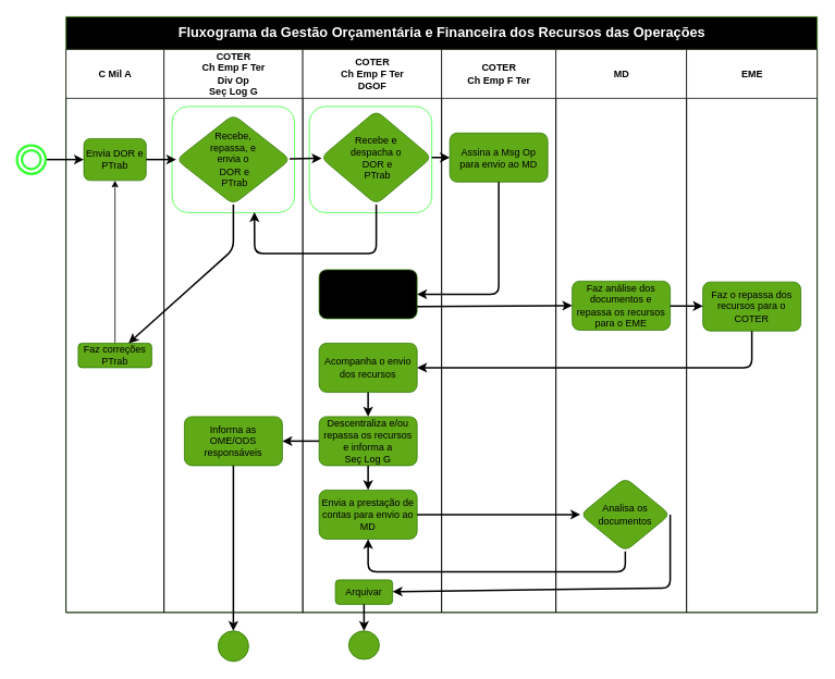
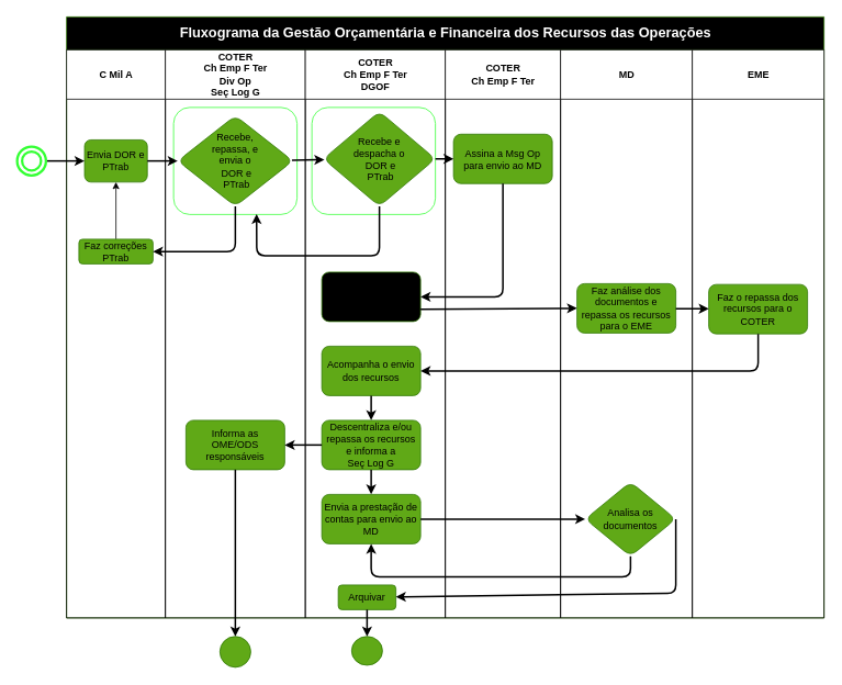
  <mxCell id="0" />
  <mxCell id="1" parent="0" />
  <mxCell id="2" value="&lt;font style=&quot;font-size: 17px&quot;&gt;Fluxograma da Gestão Orçamentária e Financeira dos Recursos das Operações&lt;/font&gt;" style="swimlane;childLayout=stackLayout;resizeParent=1;resizeParentMax=0;startSize=40;rounded=0;shadow=0;sketch=0;html=1;fillColor=#000000;fontColor=#ffffff;fontSize=17;strokeColor=#2D7600;strokeWidth=1;" parent="1" vertex="1"><mxGeometry x="80" y="20" width="920" height="730" as="geometry" /></mxCell>
  <mxCell id="3" value="&lt;font style=&quot;font-size: 12px&quot;&gt;C Mil A&lt;/font&gt;" style="swimlane;startSize=60;rounded=0;shadow=0;sketch=0;html=1;strokeColor=#000000;" parent="2" vertex="1"><mxGeometry y="40" width="120" height="690" as="geometry" /></mxCell>
  <mxCell id="4" value="&lt;font color=&quot;#000000&quot;&gt;Envia DOR e PTrab&lt;/font&gt;" style="whiteSpace=wrap;html=1;rounded=1;shadow=0;sketch=0;glass=0;fillColor=#60a917;fontColor=#ffffff;strokeColor=#2D7600;" parent="3" vertex="1"><mxGeometry x="21.88" y="109.38" width="76.25" height="51.25" as="geometry" /></mxCell>
  <mxCell id="5" style="edgeStyle=none;html=1;entryX=0.5;entryY=1;entryDx=0;entryDy=0;fontColor=#007FFF;" parent="3" source="6" target="4" edge="1"><mxGeometry relative="1" as="geometry" /></mxCell>
- <mxCell id="6" value="&lt;font color=&quot;#000000&quot;&gt;Faz correções&lt;br&gt;PTrab&lt;/font&gt;" style="whiteSpace=wrap;html=1;fillColor=#60a917;strokeColor=#2D7600;fontColor=#ffffff;rounded=1;shadow=0;sketch=0;glass=0;" parent="3" vertex="1"><mxGeometry x="15" y="360" width="90" height="30" as="geometry" /></mxCell>
+ <mxCell id="6" value="&lt;font color=&quot;#000000&quot;&gt;Faz correções&lt;br&gt;PTrab&lt;/font&gt;" style="whiteSpace=wrap;html=1;fillColor=#60a917;strokeColor=#2D7600;fontColor=#ffffff;rounded=1;shadow=0;sketch=0;glass=0;" parent="3" vertex="1"><mxGeometry x="15" y="230" width="90" height="30" as="geometry" /></mxCell>
  <mxCell id="7" value="COTER&lt;br&gt;Ch Emp F Ter&lt;br&gt;Div Op&lt;br&gt;Seç Log G" style="swimlane;startSize=60;rounded=0;shadow=0;sketch=0;html=1;strokeColor=#000000;strokeWidth=1;" parent="2" vertex="1"><mxGeometry x="120" y="40" width="170" height="690" as="geometry" /></mxCell>
  <mxCell id="8" value="" style="rounded=1;whiteSpace=wrap;html=1;strokeColor=#33FF33;strokeWidth=1;" parent="7" vertex="1"><mxGeometry x="10" y="70" width="150" height="130" as="geometry" /></mxCell>
  <mxCell id="9" value="&lt;font color=&quot;#000000&quot;&gt;Recebe,&lt;br&gt;repassa, e&lt;br&gt;envia o&lt;br&gt;&amp;nbsp;DOR e&lt;br&gt;&amp;nbsp;PTrab&lt;/font&gt;" style="rhombus;whiteSpace=wrap;html=1;fillColor=#60a917;strokeColor=#2D7600;fontColor=#ffffff;rounded=1;shadow=0;sketch=0;glass=0;" parent="7" vertex="1"><mxGeometry x="15" y="80" width="140" height="110" as="geometry" /></mxCell>
  <mxCell id="10" value="&lt;font color=&quot;#000000&quot;&gt;Informa as &lt;br&gt;OME/ODS&lt;br&gt;responsáveis&lt;/font&gt;" style="whiteSpace=wrap;html=1;fillColor=#60a917;strokeColor=#2D7600;fontColor=#ffffff;rounded=1;shadow=0;sketch=0;glass=0;" parent="7" vertex="1"><mxGeometry x="25" y="450" width="120" height="60" as="geometry" /></mxCell>
  <mxCell id="11" value="COTER&lt;br&gt;Ch Emp F Ter&lt;br&gt;DGOF" style="swimlane;startSize=60;rounded=0;shadow=0;sketch=0;html=1;strokeWidth=1;" parent="2" vertex="1"><mxGeometry x="290" y="40" width="170" height="690" as="geometry" /></mxCell>
  <mxCell id="12" value="" style="rounded=1;whiteSpace=wrap;html=1;strokeColor=#33FF33;strokeWidth=1;" parent="11" vertex="1"><mxGeometry x="8" y="70.01" width="150" height="130" as="geometry" /></mxCell>
  <mxCell id="13" value="&lt;font color=&quot;#000000&quot;&gt;&lt;span&gt;Recebe&amp;nbsp;&lt;/span&gt;&lt;span&gt;e&lt;/span&gt;&lt;br&gt;&lt;span&gt;despacha o&lt;/span&gt;&lt;br&gt;&lt;span&gt;&amp;nbsp;DOR e&lt;/span&gt;&lt;br&gt;&lt;span&gt;&amp;nbsp;PTrab&lt;/span&gt;&lt;/font&gt;" style="rhombus;whiteSpace=wrap;html=1;fillColor=#60a917;strokeColor=#2D7600;fontColor=#ffffff;rounded=1;shadow=0;sketch=0;glass=0;" parent="11" vertex="1"><mxGeometry x="22" y="75" width="136" height="115" as="geometry" /></mxCell>
  <mxCell id="14" value="&lt;font color=&quot;#000000&quot;&gt;Envia documentos para o MD&lt;/font&gt;" style="whiteSpace=wrap;html=1;fillColor=#000000;strokeColor=#2D7600;fontColor=#ffffff;rounded=1;shadow=0;sketch=0;glass=0;" parent="11" vertex="1"><mxGeometry x="20" y="270" width="120" height="60" as="geometry" /></mxCell>
  <mxCell id="15" value="&lt;font color=&quot;#000000&quot;&gt;Acompanha o envio dos recursos&lt;/font&gt;" style="whiteSpace=wrap;html=1;fillColor=#60a917;strokeColor=#2D7600;fontColor=#ffffff;rounded=1;shadow=0;sketch=0;glass=0;" parent="11" vertex="1"><mxGeometry x="20" y="360" width="120" height="60" as="geometry" /></mxCell>
  <mxCell id="16" value="&lt;font color=&quot;#000000&quot;&gt;Descentraliza e/ou repassa os recursos e informa a&lt;br&gt;Seç Log G&lt;/font&gt;" style="whiteSpace=wrap;html=1;fillColor=#60a917;strokeColor=#2D7600;fontColor=#ffffff;rounded=1;shadow=0;sketch=0;glass=0;" parent="11" vertex="1"><mxGeometry x="20" y="450" width="120" height="60" as="geometry" /></mxCell>
  <mxCell id="17" value="" style="edgeStyle=none;html=1;fontSize=17;fontColor=#FFFFFF;strokeWidth=2;" parent="11" source="15" target="16" edge="1"><mxGeometry relative="1" as="geometry" /></mxCell>
  <mxCell id="18" value="&lt;font color=&quot;#000000&quot;&gt;Envia a prestação de contas para envio ao MD&lt;/font&gt;" style="whiteSpace=wrap;html=1;fillColor=#60a917;strokeColor=#2D7600;fontColor=#ffffff;rounded=1;shadow=0;sketch=0;glass=0;" parent="11" vertex="1"><mxGeometry x="20" y="540" width="120" height="60" as="geometry" /></mxCell>
  <mxCell id="19" value="" style="edgeStyle=none;html=1;fontSize=17;fontColor=#FFFFFF;strokeWidth=2;" parent="11" source="16" target="18" edge="1"><mxGeometry relative="1" as="geometry" /></mxCell>
  <mxCell id="20" value="&lt;font color=&quot;#000000&quot;&gt;Arquivar&lt;/font&gt;" style="whiteSpace=wrap;html=1;fillColor=#60a917;strokeColor=#2D7600;fontColor=#ffffff;rounded=1;shadow=0;sketch=0;glass=0;" parent="11" vertex="1"><mxGeometry x="40" y="650" width="70" height="30" as="geometry" /></mxCell>
  <mxCell id="21" value="COTER&lt;br&gt;Ch Emp F Ter" style="swimlane;startSize=60;rounded=0;shadow=0;sketch=0;html=1;strokeWidth=1;" parent="2" vertex="1"><mxGeometry x="460" y="40" width="140" height="690" as="geometry" /></mxCell>
  <mxCell id="22" value="&lt;font color=&quot;#000000&quot;&gt;Assina a Msg Op para envio ao MD&lt;/font&gt;" style="whiteSpace=wrap;html=1;fillColor=#60a917;strokeColor=#2D7600;fontColor=#ffffff;rounded=1;shadow=0;sketch=0;glass=0;" parent="21" vertex="1"><mxGeometry x="10" y="102.5" width="120" height="60" as="geometry" /></mxCell>
  <mxCell id="23" value="" style="edgeStyle=none;html=1;fontColor=#007FFF;entryX=0;entryY=0.5;entryDx=0;entryDy=0;strokeWidth=2;" parent="2" source="4" target="9" edge="1"><mxGeometry relative="1" as="geometry"><mxPoint x="130" y="155" as="targetPoint" /></mxGeometry></mxCell>
  <mxCell id="24" value="" style="edgeStyle=none;html=1;fontColor=#007FFF;strokeWidth=2;" parent="2" source="9" target="6" edge="1"><mxGeometry relative="1" as="geometry"><Array as="points"><mxPoint x="205" y="285" /></Array></mxGeometry></mxCell>
  <mxCell id="25" value="" style="edgeStyle=none;html=1;fontColor=#007FFF;strokeWidth=2;" parent="2" source="9" target="13" edge="1"><mxGeometry relative="1" as="geometry" /></mxCell>
  <mxCell id="26" style="edgeStyle=none;html=1;fontColor=#007FFF;exitX=0.5;exitY=1;exitDx=0;exitDy=0;entryX=0.672;entryY=0.996;entryDx=0;entryDy=0;entryPerimeter=0;strokeWidth=2;" parent="2" source="13" target="8" edge="1"><mxGeometry relative="1" as="geometry"><mxPoint x="205" y="230" as="targetPoint" /><Array as="points"><mxPoint x="380" y="290" /><mxPoint x="231" y="290" /></Array></mxGeometry></mxCell>
  <mxCell id="27" value="" style="edgeStyle=none;html=1;strokeWidth=2;" parent="2" source="13" target="22" edge="1"><mxGeometry relative="1" as="geometry" /></mxCell>
  <mxCell id="28" value="" style="edgeStyle=none;html=1;strokeWidth=2;" parent="2" source="22" target="14" edge="1"><mxGeometry relative="1" as="geometry"><Array as="points"><mxPoint x="530" y="340" /></Array></mxGeometry></mxCell>
  <mxCell id="29" value="" style="edgeStyle=none;html=1;fontSize=17;fontColor=#0000FF;exitX=1;exitY=0.75;exitDx=0;exitDy=0;entryX=0;entryY=0.5;entryDx=0;entryDy=0;strokeWidth=2;" parent="2" source="14" target="31" edge="1"><mxGeometry relative="1" as="geometry" /></mxCell>
  <mxCell id="30" value="MD" style="swimlane;startSize=60;rounded=0;shadow=0;sketch=0;html=1;strokeWidth=1;" parent="2" vertex="1"><mxGeometry x="600" y="40" width="160" height="690" as="geometry" /></mxCell>
  <mxCell id="31" value="&lt;font color=&quot;#000000&quot;&gt;Faz análise dos documentos e repassa os recursos para o EME&lt;/font&gt;" style="whiteSpace=wrap;html=1;fillColor=#60a917;strokeColor=#2D7600;fontColor=#ffffff;rounded=1;shadow=0;sketch=0;glass=0;" parent="30" vertex="1"><mxGeometry x="20" y="284" width="120" height="60" as="geometry" /></mxCell>
  <mxCell id="32" value="&lt;font color=&quot;#000000&quot;&gt;Analisa os documentos&lt;/font&gt;" style="rhombus;whiteSpace=wrap;html=1;fillColor=#60a917;strokeColor=#2D7600;fontColor=#ffffff;rounded=1;shadow=0;sketch=0;glass=0;" parent="30" vertex="1"><mxGeometry x="30" y="525" width="110" height="90" as="geometry" /></mxCell>
  <mxCell id="33" value="EME" style="swimlane;startSize=60;rounded=0;shadow=0;sketch=0;html=1;" parent="2" vertex="1"><mxGeometry x="760" y="40" width="160" height="690" as="geometry" /></mxCell>
  <mxCell id="34" value="&lt;span&gt;&lt;font color=&quot;#000000&quot;&gt;Faz o repassa dos recursos para o COTER&lt;/font&gt;&lt;/span&gt;" style="whiteSpace=wrap;html=1;fillColor=#60a917;strokeColor=#2D7600;fontColor=#ffffff;rounded=1;shadow=0;sketch=0;glass=0;" parent="33" vertex="1"><mxGeometry x="20" y="285" width="120" height="60" as="geometry" /></mxCell>
  <mxCell id="35" value="" style="edgeStyle=none;html=1;fontSize=17;fontColor=#0000FF;strokeWidth=2;" parent="2" source="31" target="34" edge="1"><mxGeometry relative="1" as="geometry" /></mxCell>
  <mxCell id="36" style="edgeStyle=none;html=1;entryX=1;entryY=0.5;entryDx=0;entryDy=0;fontSize=17;fontColor=#0000FF;strokeWidth=2;" parent="2" source="34" target="15" edge="1"><mxGeometry relative="1" as="geometry"><Array as="points"><mxPoint x="840" y="430" /></Array></mxGeometry></mxCell>
  <mxCell id="37" value="" style="edgeStyle=none;html=1;fontSize=17;fontColor=#0000FF;strokeWidth=2;" parent="2" source="18" target="32" edge="1"><mxGeometry relative="1" as="geometry" /></mxCell>
  <mxCell id="38" style="edgeStyle=none;html=1;entryX=0.5;entryY=1;entryDx=0;entryDy=0;fontColor=#000000;exitX=0.5;exitY=1;exitDx=0;exitDy=0;strokeWidth=2;" parent="2" source="32" target="18" edge="1"><mxGeometry relative="1" as="geometry"><Array as="points"><mxPoint x="685" y="680" /><mxPoint x="370" y="680" /></Array></mxGeometry></mxCell>
  <mxCell id="39" value="" style="edgeStyle=none;html=1;fontColor=#000000;strokeWidth=2;exitX=1;exitY=0.5;exitDx=0;exitDy=0;" parent="2" target="20" edge="1" source="32"><mxGeometry relative="1" as="geometry"><mxPoint x="890" y="610" as="sourcePoint" /><Array as="points"><mxPoint x="740" y="700" /></Array></mxGeometry></mxCell>
  <mxCell id="40" value="" style="edgeStyle=none;html=1;fontSize=17;fontColor=#FFFFFF;strokeWidth=2;" parent="2" source="16" target="10" edge="1"><mxGeometry relative="1" as="geometry" /></mxCell>
  <mxCell id="41" value="" style="edgeStyle=none;html=1;strokeWidth=2;" parent="1" source="42" target="4" edge="1"><mxGeometry relative="1" as="geometry" /></mxCell>
  <mxCell id="42" value="" style="ellipse;shape=doubleEllipse;whiteSpace=wrap;html=1;aspect=fixed;rounded=0;shadow=0;sketch=0;strokeColor=#33FF33;strokeWidth=3;" parent="1" vertex="1"><mxGeometry x="20" y="177.51" width="35" height="35" as="geometry" /></mxCell>
  <mxCell id="43" value="" style="ellipse;whiteSpace=wrap;html=1;fillColor=#60a917;strokeColor=#2D7600;fontColor=#ffffff;rounded=1;shadow=0;sketch=0;glass=0;" parent="1" vertex="1"><mxGeometry x="266.25" y="772.5" width="37.5" height="37.5" as="geometry" /></mxCell>
  <mxCell id="44" value="" style="edgeStyle=none;html=1;fontSize=17;fontColor=#FFFFFF;strokeWidth=2;" parent="1" source="10" target="43" edge="1"><mxGeometry relative="1" as="geometry" /></mxCell>
  <mxCell id="45" value="" style="ellipse;whiteSpace=wrap;html=1;fillColor=#60a917;strokeColor=#2D7600;fontColor=#ffffff;rounded=1;shadow=0;sketch=0;glass=0;" parent="1" vertex="1"><mxGeometry x="426.25" y="772.5" width="37.5" height="35" as="geometry" /></mxCell>
  <mxCell id="46" value="" style="edgeStyle=none;html=1;fontColor=#000000;strokeWidth=2;" parent="1" source="20" target="45" edge="1"><mxGeometry relative="1" as="geometry" /></mxCell>
